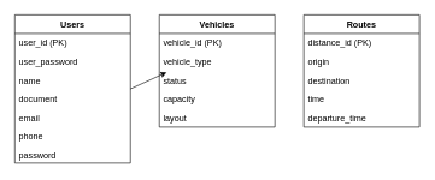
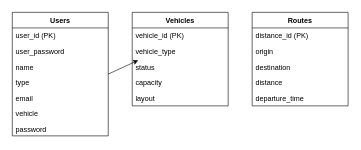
  <mxCell id="0" />
  <mxCell id="1" parent="0" />
  <mxCell id="2" value="Users" style="swimlane;fontStyle=1;align=center;verticalAlign=top;childLayout=stackLayout;horizontal=1;startSize=26;horizontalStack=0;resizeParent=1;resizeParentMax=0;resizeLast=0;collapsible=1;marginBottom=0;" vertex="1" parent="1"><mxGeometry x="20" y="20" width="160" height="206" as="geometry" /></mxCell>
  <mxCell id="3" value="user_id (PK)" style="text;strokeColor=none;fillColor=none;align=left;verticalAlign=top;spacingLeft=4;spacingRight=4;overflow=hidden;rotatable=0;points=[[0,0.5],[1,0.5]];portConstraint=eastwest;" vertex="1" parent="2"><mxGeometry y="26" width="160" height="26" as="geometry" /></mxCell>
  <mxCell id="4" value="user_password" style="text;strokeColor=none;fillColor=none;align=left;verticalAlign=top;spacingLeft=4;spacingRight=4;overflow=hidden;rotatable=0;points=[[0,0.5],[1,0.5]];portConstraint=eastwest;" vertex="1" parent="2"><mxGeometry y="52" width="160" height="26" as="geometry" /></mxCell>
  <mxCell id="5" value="name" style="text;strokeColor=none;fillColor=none;align=left;verticalAlign=top;spacingLeft=4;spacingRight=4;overflow=hidden;rotatable=0;points=[[0,0.5],[1,0.5]];portConstraint=eastwest;" vertex="1" parent="2"><mxGeometry y="78" width="160" height="26" as="geometry" /></mxCell>
- <mxCell id="6" value="document" style="text;strokeColor=none;fillColor=none;align=left;verticalAlign=top;spacingLeft=4;spacingRight=4;overflow=hidden;rotatable=0;points=[[0,0.5],[1,0.5]];portConstraint=eastwest;" vertex="1" parent="2"><mxGeometry y="104" width="160" height="26" as="geometry" /></mxCell>
+ <mxCell id="6" value="type" style="text;strokeColor=none;fillColor=none;align=left;verticalAlign=top;spacingLeft=4;spacingRight=4;overflow=hidden;rotatable=0;points=[[0,0.5],[1,0.5]];portConstraint=eastwest;" vertex="1" parent="2"><mxGeometry y="104" width="160" height="26" as="geometry" /></mxCell>
  <mxCell id="7" value="email" style="text;strokeColor=none;fillColor=none;align=left;verticalAlign=top;spacingLeft=4;spacingRight=4;overflow=hidden;rotatable=0;points=[[0,0.5],[1,0.5]];portConstraint=eastwest;" vertex="1" parent="2"><mxGeometry y="130" width="160" height="26" as="geometry" /></mxCell>
- <mxCell id="8" value="phone" style="text;strokeColor=none;fillColor=none;align=left;verticalAlign=top;spacingLeft=4;spacingRight=4;overflow=hidden;rotatable=0;points=[[0,0.5],[1,0.5]];portConstraint=eastwest;" vertex="1" parent="2"><mxGeometry y="156" width="160" height="26" as="geometry" /></mxCell>
+ <mxCell id="8" value="vehicle" style="text;strokeColor=none;fillColor=none;align=left;verticalAlign=top;spacingLeft=4;spacingRight=4;overflow=hidden;rotatable=0;points=[[0,0.5],[1,0.5]];portConstraint=eastwest;" vertex="1" parent="2"><mxGeometry y="156" width="160" height="26" as="geometry" /></mxCell>
  <mxCell id="9" value="password" style="text;strokeColor=none;fillColor=none;align=left;verticalAlign=top;spacingLeft=4;spacingRight=4;overflow=hidden;rotatable=0;points=[[0,0.5],[1,0.5]];portConstraint=eastwest;" vertex="1" parent="2"><mxGeometry y="182" width="160" height="26" as="geometry" /></mxCell>
  <mxCell id="10" value="Vehicles" style="swimlane;fontStyle=1;align=center;verticalAlign=top;childLayout=stackLayout;horizontal=1;startSize=26;horizontalStack=0;resizeParent=1;resizeParentMax=0;resizeLast=0;collapsible=1;marginBottom=0;" vertex="1" parent="1"><mxGeometry x="220" y="20" width="160" height="156" as="geometry" /></mxCell>
  <mxCell id="11" value="vehicle_id (PK)" style="text;strokeColor=none;fillColor=none;align=left;verticalAlign=top;spacingLeft=4;spacingRight=4;overflow=hidden;rotatable=0;points=[[0,0.5],[1,0.5]];portConstraint=eastwest;" vertex="1" parent="10"><mxGeometry y="26" width="160" height="26" as="geometry" /></mxCell>
  <mxCell id="12" value="vehicle_type" style="text;strokeColor=none;fillColor=none;align=left;verticalAlign=top;spacingLeft=4;spacingRight=4;overflow=hidden;rotatable=0;points=[[0,0.5],[1,0.5]];portConstraint=eastwest;" vertex="1" parent="10"><mxGeometry y="52" width="160" height="26" as="geometry" /></mxCell>
  <mxCell id="13" value="status" style="text;strokeColor=none;fillColor=none;align=left;verticalAlign=top;spacingLeft=4;spacingRight=4;overflow=hidden;rotatable=0;points=[[0,0.5],[1,0.5]];portConstraint=eastwest;" vertex="1" parent="10"><mxGeometry y="78" width="160" height="26" as="geometry" /></mxCell>
  <mxCell id="14" value="capacity" style="text;strokeColor=none;fillColor=none;align=left;verticalAlign=top;spacingLeft=4;spacingRight=4;overflow=hidden;rotatable=0;points=[[0,0.5],[1,0.5]];portConstraint=eastwest;" vertex="1" parent="10"><mxGeometry y="104" width="160" height="26" as="geometry" /></mxCell>
  <mxCell id="15" value="layout" style="text;strokeColor=none;fillColor=none;align=left;verticalAlign=top;spacingLeft=4;spacingRight=4;overflow=hidden;rotatable=0;points=[[0,0.5],[1,0.5]];portConstraint=eastwest;" vertex="1" parent="10"><mxGeometry y="130" width="160" height="26" as="geometry" /></mxCell>
  <mxCell id="16" value="Routes" style="swimlane;fontStyle=1;align=center;verticalAlign=top;childLayout=stackLayout;horizontal=1;startSize=26;horizontalStack=0;resizeParent=1;resizeParentMax=0;resizeLast=0;collapsible=1;marginBottom=0;" vertex="1" parent="1"><mxGeometry x="420" y="20" width="160" height="156" as="geometry" /></mxCell>
  <mxCell id="17" value="distance_id (PK)" style="text;strokeColor=none;fillColor=none;align=left;verticalAlign=top;spacingLeft=4;spacingRight=4;overflow=hidden;rotatable=0;points=[[0,0.5],[1,0.5]];portConstraint=eastwest;" vertex="1" parent="16"><mxGeometry y="26" width="160" height="26" as="geometry" /></mxCell>
  <mxCell id="18" value="origin" style="text;strokeColor=none;fillColor=none;align=left;verticalAlign=top;spacingLeft=4;spacingRight=4;overflow=hidden;rotatable=0;points=[[0,0.5],[1,0.5]];portConstraint=eastwest;" vertex="1" parent="16"><mxGeometry y="52" width="160" height="26" as="geometry" /></mxCell>
  <mxCell id="19" value="destination" style="text;strokeColor=none;fillColor=none;align=left;verticalAlign=top;spacingLeft=4;spacingRight=4;overflow=hidden;rotatable=0;points=[[0,0.5],[1,0.5]];portConstraint=eastwest;" vertex="1" parent="16"><mxGeometry y="78" width="160" height="26" as="geometry" /></mxCell>
- <mxCell id="20" value="time" style="text;strokeColor=none;fillColor=none;align=left;verticalAlign=top;spacingLeft=4;spacingRight=4;overflow=hidden;rotatable=0;points=[[0,0.5],[1,0.5]];portConstraint=eastwest;" vertex="1" parent="16"><mxGeometry y="104" width="160" height="26" as="geometry" /></mxCell>
+ <mxCell id="20" value="distance" style="text;strokeColor=none;fillColor=none;align=left;verticalAlign=top;spacingLeft=4;spacingRight=4;overflow=hidden;rotatable=0;points=[[0,0.5],[1,0.5]];portConstraint=eastwest;" vertex="1" parent="16"><mxGeometry y="104" width="160" height="26" as="geometry" /></mxCell>
  <mxCell id="21" value="departure_time" style="text;strokeColor=none;fillColor=none;align=left;verticalAlign=top;spacingLeft=4;spacingRight=4;overflow=hidden;rotatable=0;points=[[0,0.5],[1,0.5]];portConstraint=eastwest;" vertex="1" parent="16"><mxGeometry y="130" width="160" height="26" as="geometry" /></mxCell>
  <mxCell id="22" value="" style="endArrow=classic;html=1;entryX=0;entryY=0.5;exitX=1;exitY=0.5;" edge="1" parent="1" source="2"><mxGeometry width="50" height="50" relative="1" as="geometry"><mxPoint x="180" y="100" as="sourcePoint" /><mxPoint x="230" y="100" as="targetPoint" /></mxGeometry></mxCell>
